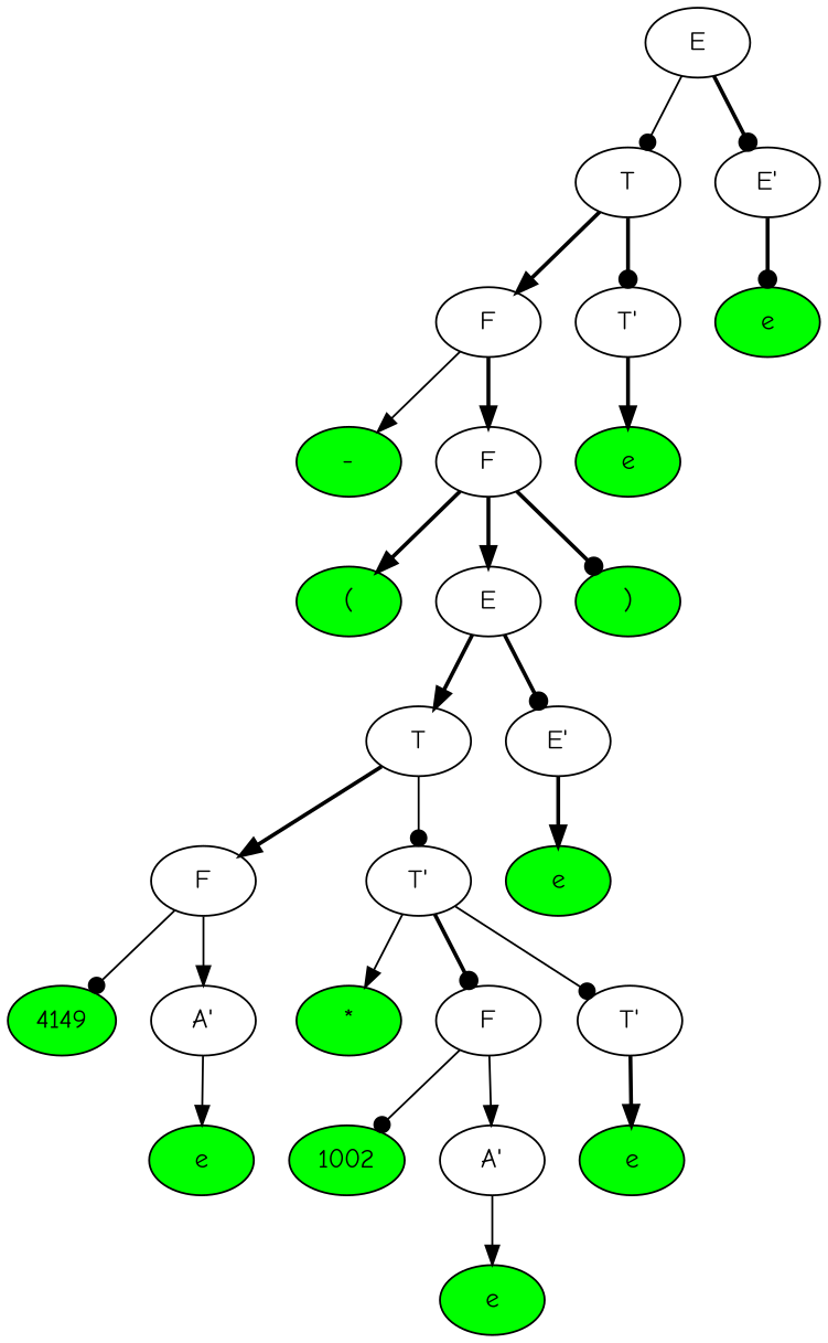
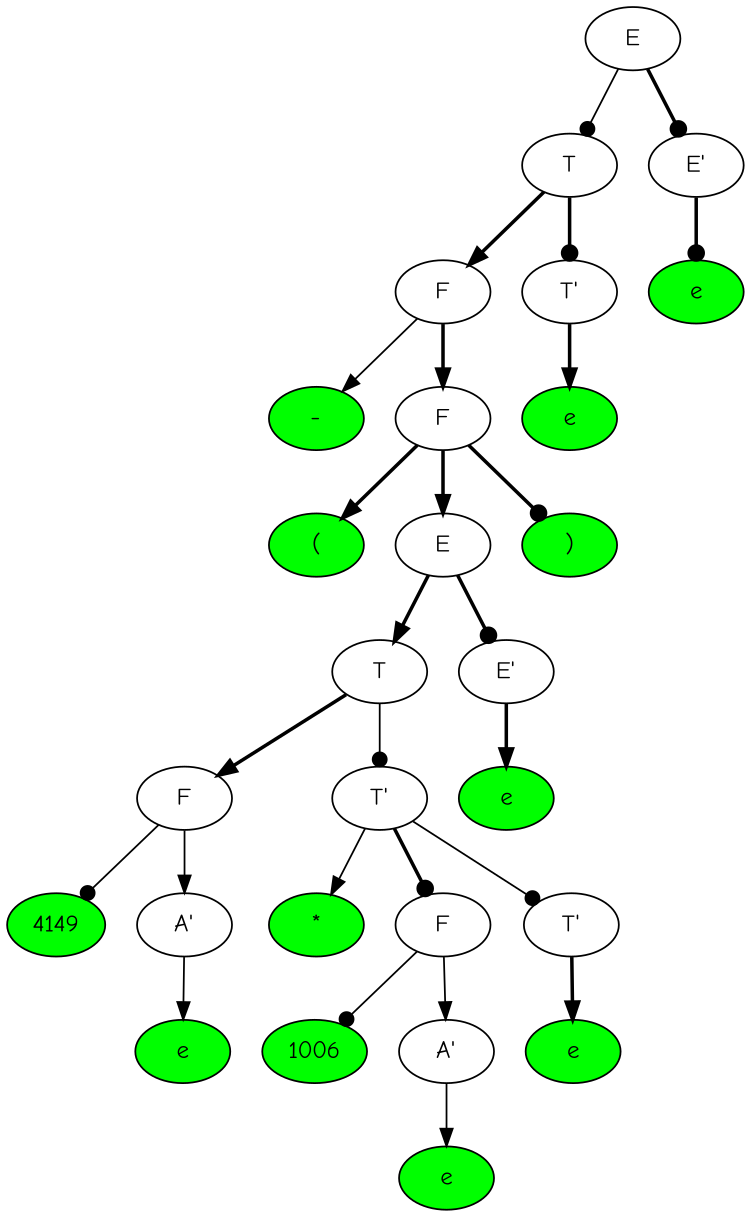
  digraph {
    ordering=out
    fontname="Comic Neue"
    node [fontname="Comic Neue"]
    edge [style=bold arrowhead=normal fontname="Comic Neue"]
    n1 [label=E]
    n2 [label=T]
    n3 [label="E'"]
    n4 [label=F]
    n5 [label="T'"]
    n6 [fillcolor=green label="-" style=filled]
    n7 [label=F]
    n8 [fillcolor=green label="(" style=filled]
    n9 [label=E]
    n10 [fillcolor=green label=")" style=filled]
    n11 [label=T]
    n12 [label="E'"]
    n13 [label=F]
    n14 [label="T'"]
    n15 [fillcolor=green label=4149 style=filled]
    n16 [label="A'"]
    n17 [fillcolor=green label=e style=filled]
    n18 [fillcolor=green label="*" style=filled]
    n19 [label=F]
    n20 [label="T'"]
-   n21 [fillcolor=green label=1002 style=filled]
+   n21 [fillcolor=green label=1006 style=filled]
    n22 [label="A'"]
    n23 [fillcolor=green label=e style=filled]
    n24 [fillcolor=green label=e style=filled]
    n25 [fillcolor=green label=e style=filled]
    n26 [fillcolor=green label=e style=filled]
    n27 [fillcolor=green label=e style=filled]
    n1 -> n2 [style=solid arrowhead=dot]
    n1 -> n3 [arrowhead=dot]
    n2 -> n4
    n2 -> n5 [arrowhead=dot]
    n3 -> n27 [arrowhead=dot]
    n4 -> n6 [style=solid]
    n4 -> n7
    n5 -> n26
    n7 -> n8
    n7 -> n9
    n7 -> n10 [arrowhead=dot]
    n9 -> n11
    n9 -> n12 [arrowhead=dot]
    n11 -> n13
    n11 -> n14 [style=solid arrowhead=dot]
    n12 -> n25
    n13 -> n15 [style=solid arrowhead=dot]
    n13 -> n16 [style=solid]
    n14 -> n18 [style=solid]
    n14 -> n19 [arrowhead=dot]
    n14 -> n20 [style=solid arrowhead=dot]
    n16 -> n17 [style=solid]
    n19 -> n21 [style=solid arrowhead=dot]
    n19 -> n22 [style=solid]
    n20 -> n24
    n22 -> n23 [style=solid]
  }
